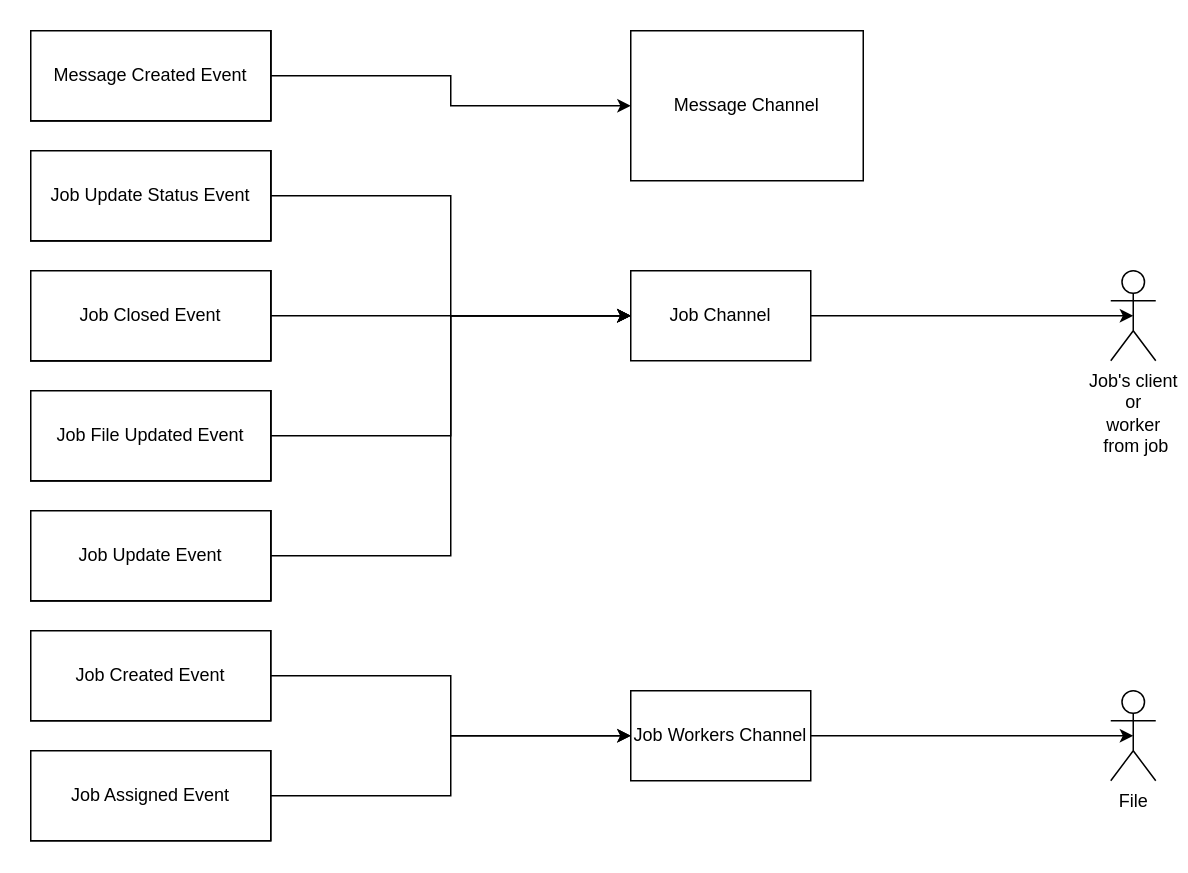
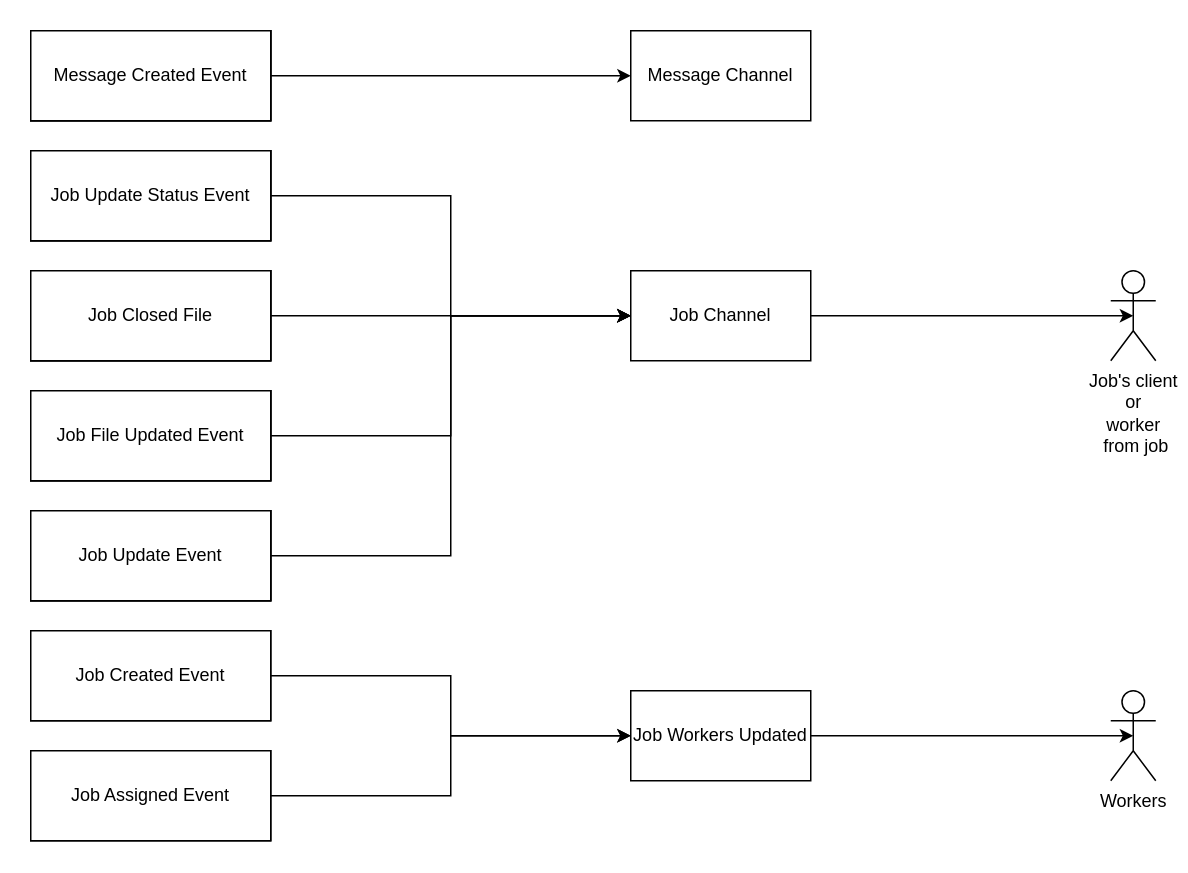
  <mxCell id="0" />
  <mxCell id="1" parent="0" />
- <mxCell id="2" value="Message Channel" style="rounded=0;whiteSpace=wrap;html=1;fillColor=default;strokeColor=#000000;" parent="1" vertex="1"><mxGeometry x="420" y="20" width="155" height="100" as="geometry" /></mxCell>
+ <mxCell id="2" value="Message Channel" style="rounded=0;whiteSpace=wrap;html=1;fillColor=default;strokeColor=#000000;" parent="1" vertex="1"><mxGeometry x="420" y="20" width="120" height="60" as="geometry" /></mxCell>
  <mxCell id="3" style="edgeStyle=orthogonalEdgeStyle;rounded=0;orthogonalLoop=1;jettySize=auto;html=1;exitX=1;exitY=0.5;exitDx=0;exitDy=0;entryX=0.5;entryY=0.5;entryDx=0;entryDy=0;entryPerimeter=0;" parent="1" source="4" target="9" edge="1"><mxGeometry relative="1" as="geometry" /></mxCell>
  <mxCell id="4" value="Job Channel" style="rounded=0;whiteSpace=wrap;html=1;fillColor=default;strokeColor=#000000;" parent="1" vertex="1"><mxGeometry x="420" y="180" width="120" height="60" as="geometry" /></mxCell>
  <mxCell id="5" style="edgeStyle=orthogonalEdgeStyle;rounded=0;orthogonalLoop=1;jettySize=auto;html=1;exitX=1;exitY=0.5;exitDx=0;exitDy=0;entryX=0;entryY=0.5;entryDx=0;entryDy=0;" parent="1" source="6" target="2" edge="1"><mxGeometry relative="1" as="geometry" /></mxCell>
  <mxCell id="6" value="Message Created Event" style="rounded=0;whiteSpace=wrap;html=1;fillColor=none;strokeColor=#000000;strokeWidth=1;" parent="1" vertex="1"><mxGeometry x="20" y="20" width="160" height="60" as="geometry" /></mxCell>
  <mxCell id="7" style="edgeStyle=orthogonalEdgeStyle;rounded=0;orthogonalLoop=1;jettySize=auto;html=1;exitX=1;exitY=0.5;exitDx=0;exitDy=0;entryX=0;entryY=0.5;entryDx=0;entryDy=0;" parent="1" source="8" target="20" edge="1"><mxGeometry relative="1" as="geometry" /></mxCell>
  <mxCell id="8" value="Job Created Event" style="rounded=0;whiteSpace=wrap;html=1;fillColor=none;strokeColor=#000000;strokeWidth=1;" parent="1" vertex="1"><mxGeometry x="20" y="420" width="160" height="60" as="geometry" /></mxCell>
  <mxCell id="9" value="Job's client &lt;br&gt;or &lt;br&gt;worker&lt;br&gt;&amp;nbsp;from job" style="shape=umlActor;verticalLabelPosition=bottom;verticalAlign=top;html=1;outlineConnect=0;fillColor=none;strokeColor=#000000;" parent="1" vertex="1"><mxGeometry x="740" y="180" width="30" height="60" as="geometry" /></mxCell>
  <mxCell id="10" style="edgeStyle=orthogonalEdgeStyle;rounded=0;orthogonalLoop=1;jettySize=auto;html=1;exitX=1;exitY=0.5;exitDx=0;exitDy=0;entryX=0;entryY=0.5;entryDx=0;entryDy=0;" parent="1" source="11" target="20" edge="1"><mxGeometry relative="1" as="geometry" /></mxCell>
  <mxCell id="11" value="Job Assigned Event" style="rounded=0;whiteSpace=wrap;html=1;fillColor=none;strokeColor=#000000;strokeWidth=1;" parent="1" vertex="1"><mxGeometry x="20" y="500" width="160" height="60" as="geometry" /></mxCell>
  <mxCell id="12" style="edgeStyle=orthogonalEdgeStyle;rounded=0;orthogonalLoop=1;jettySize=auto;html=1;exitX=1;exitY=0.5;exitDx=0;exitDy=0;entryX=0;entryY=0.5;entryDx=0;entryDy=0;" parent="1" source="13" target="4" edge="1"><mxGeometry relative="1" as="geometry" /></mxCell>
  <mxCell id="13" value="Job Terminated Event" style="rounded=0;whiteSpace=wrap;html=1;fillColor=none;strokeColor=#000000;strokeWidth=1;" parent="1" vertex="1"><mxGeometry x="20" y="180" width="160" height="60" as="geometry" /></mxCell>
  <mxCell id="14" style="edgeStyle=orthogonalEdgeStyle;rounded=0;orthogonalLoop=1;jettySize=auto;html=1;exitX=1;exitY=0.5;exitDx=0;exitDy=0;entryX=0;entryY=0.5;entryDx=0;entryDy=0;" parent="1" source="15" target="4" edge="1"><mxGeometry relative="1" as="geometry" /></mxCell>
  <mxCell id="15" value="Job Update Status Event" style="rounded=0;whiteSpace=wrap;html=1;fillColor=none;strokeColor=#000000;strokeWidth=1;" parent="1" vertex="1"><mxGeometry x="20" y="100" width="160" height="60" as="geometry" /></mxCell>
  <mxCell id="16" style="edgeStyle=orthogonalEdgeStyle;rounded=0;orthogonalLoop=1;jettySize=auto;html=1;exitX=1;exitY=0.5;exitDx=0;exitDy=0;entryX=0;entryY=0.5;entryDx=0;entryDy=0;" parent="1" source="17" target="4" edge="1"><mxGeometry relative="1" as="geometry" /></mxCell>
  <mxCell id="17" value="Job File Updated Event" style="rounded=0;whiteSpace=wrap;html=1;fillColor=none;strokeColor=#000000;strokeWidth=1;" parent="1" vertex="1"><mxGeometry x="20" y="260" width="160" height="60" as="geometry" /></mxCell>
- <mxCell id="18" value="File" style="shape=umlActor;verticalLabelPosition=bottom;verticalAlign=top;html=1;outlineConnect=0;fillColor=none;strokeColor=#000000;" parent="1" vertex="1"><mxGeometry x="740" y="460" width="30" height="60" as="geometry" /></mxCell>
+ <mxCell id="18" value="Workers" style="shape=umlActor;verticalLabelPosition=bottom;verticalAlign=top;html=1;outlineConnect=0;fillColor=none;strokeColor=#000000;" parent="1" vertex="1"><mxGeometry x="740" y="460" width="30" height="60" as="geometry" /></mxCell>
  <mxCell id="19" style="edgeStyle=orthogonalEdgeStyle;rounded=0;orthogonalLoop=1;jettySize=auto;html=1;exitX=1;exitY=0.5;exitDx=0;exitDy=0;entryX=0.5;entryY=0.5;entryDx=0;entryDy=0;entryPerimeter=0;" parent="1" source="20" target="18" edge="1"><mxGeometry relative="1" as="geometry" /></mxCell>
- <mxCell id="20" value="Job Workers Channel" style="rounded=0;whiteSpace=wrap;html=1;fillColor=default;strokeColor=#000000;" parent="1" vertex="1"><mxGeometry x="420" y="460" width="120" height="60" as="geometry" /></mxCell>
+ <mxCell id="20" value="Job Workers Updated" style="rounded=0;whiteSpace=wrap;html=1;fillColor=default;strokeColor=#000000;" parent="1" vertex="1"><mxGeometry x="420" y="460" width="120" height="60" as="geometry" /></mxCell>
  <mxCell id="21" value="Job Update Event" style="rounded=0;whiteSpace=wrap;html=1;fillColor=none;strokeColor=#000000;strokeWidth=1;" parent="1" vertex="1"><mxGeometry x="20" y="340" width="160" height="60" as="geometry" /></mxCell>
  <mxCell id="22" value="" style="endArrow=classic;html=1;rounded=0;entryX=0;entryY=0.5;entryDx=0;entryDy=0;exitX=1;exitY=0.5;exitDx=0;exitDy=0;" parent="1" source="21" target="4" edge="1"><mxGeometry width="50" height="50" relative="1" as="geometry"><mxPoint x="380" y="620" as="sourcePoint" /><mxPoint x="430" y="570" as="targetPoint" /><Array as="points"><mxPoint x="300" y="370" /><mxPoint x="300" y="210" /></Array></mxGeometry></mxCell>
  <mxCell id="23" value="Message Created Event" style="rounded=0;whiteSpace=wrap;html=1;fillColor=none;strokeColor=#000000;strokeWidth=1;" parent="1" vertex="1"><mxGeometry x="20" y="20" width="160" height="60" as="geometry" /></mxCell>
  <mxCell id="24" value="Job Update Status Event" style="rounded=0;whiteSpace=wrap;html=1;fillColor=none;strokeColor=#000000;strokeWidth=1;" parent="1" vertex="1"><mxGeometry x="20" y="100" width="160" height="60" as="geometry" /></mxCell>
  <mxCell id="25" value="Job Terminated Event" style="rounded=0;whiteSpace=wrap;html=1;fillColor=none;strokeColor=#000000;strokeWidth=1;" parent="1" vertex="1"><mxGeometry x="20" y="180" width="160" height="60" as="geometry" /></mxCell>
  <mxCell id="26" value="Job File Updated Event" style="rounded=0;whiteSpace=wrap;html=1;fillColor=none;strokeColor=#000000;strokeWidth=1;" parent="1" vertex="1"><mxGeometry x="20" y="260" width="160" height="60" as="geometry" /></mxCell>
  <mxCell id="27" value="Job Update Event" style="rounded=0;whiteSpace=wrap;html=1;fillColor=none;strokeColor=#000000;strokeWidth=1;" parent="1" vertex="1"><mxGeometry x="20" y="340" width="160" height="60" as="geometry" /></mxCell>
  <mxCell id="28" value="Message Created Event" style="rounded=0;whiteSpace=wrap;html=1;fillColor=default;strokeColor=#000000;strokeWidth=1;" parent="1" vertex="1"><mxGeometry x="20" y="20" width="160" height="60" as="geometry" /></mxCell>
  <mxCell id="29" value="Job Update Status Event" style="rounded=0;whiteSpace=wrap;html=1;fillColor=default;strokeColor=#000000;strokeWidth=1;" parent="1" vertex="1"><mxGeometry x="20" y="100" width="160" height="60" as="geometry" /></mxCell>
- <mxCell id="30" value="Job Closed Event" style="rounded=0;whiteSpace=wrap;html=1;fillColor=default;strokeColor=#000000;strokeWidth=1;" parent="1" vertex="1"><mxGeometry x="20" y="180" width="160" height="60" as="geometry" /></mxCell>
+ <mxCell id="30" value="Job Closed File" style="rounded=0;whiteSpace=wrap;html=1;fillColor=default;strokeColor=#000000;strokeWidth=1;" parent="1" vertex="1"><mxGeometry x="20" y="180" width="160" height="60" as="geometry" /></mxCell>
  <mxCell id="31" value="Job File Updated Event" style="rounded=0;whiteSpace=wrap;html=1;fillColor=default;strokeColor=#000000;strokeWidth=1;" parent="1" vertex="1"><mxGeometry x="20" y="260" width="160" height="60" as="geometry" /></mxCell>
  <mxCell id="32" value="Job Update Event" style="rounded=0;whiteSpace=wrap;html=1;fillColor=default;strokeColor=#000000;strokeWidth=1;" parent="1" vertex="1"><mxGeometry x="20" y="340" width="160" height="60" as="geometry" /></mxCell>
  <mxCell id="33" value="Job Assigned Event" style="rounded=0;whiteSpace=wrap;html=1;fillColor=default;strokeColor=#000000;strokeWidth=1;" parent="1" vertex="1"><mxGeometry x="20" y="500" width="160" height="60" as="geometry" /></mxCell>
  <mxCell id="34" value="Job Created Event" style="rounded=0;whiteSpace=wrap;html=1;fillColor=default;strokeColor=#000000;strokeWidth=1;" parent="1" vertex="1"><mxGeometry x="20" y="420" width="160" height="60" as="geometry" /></mxCell>
